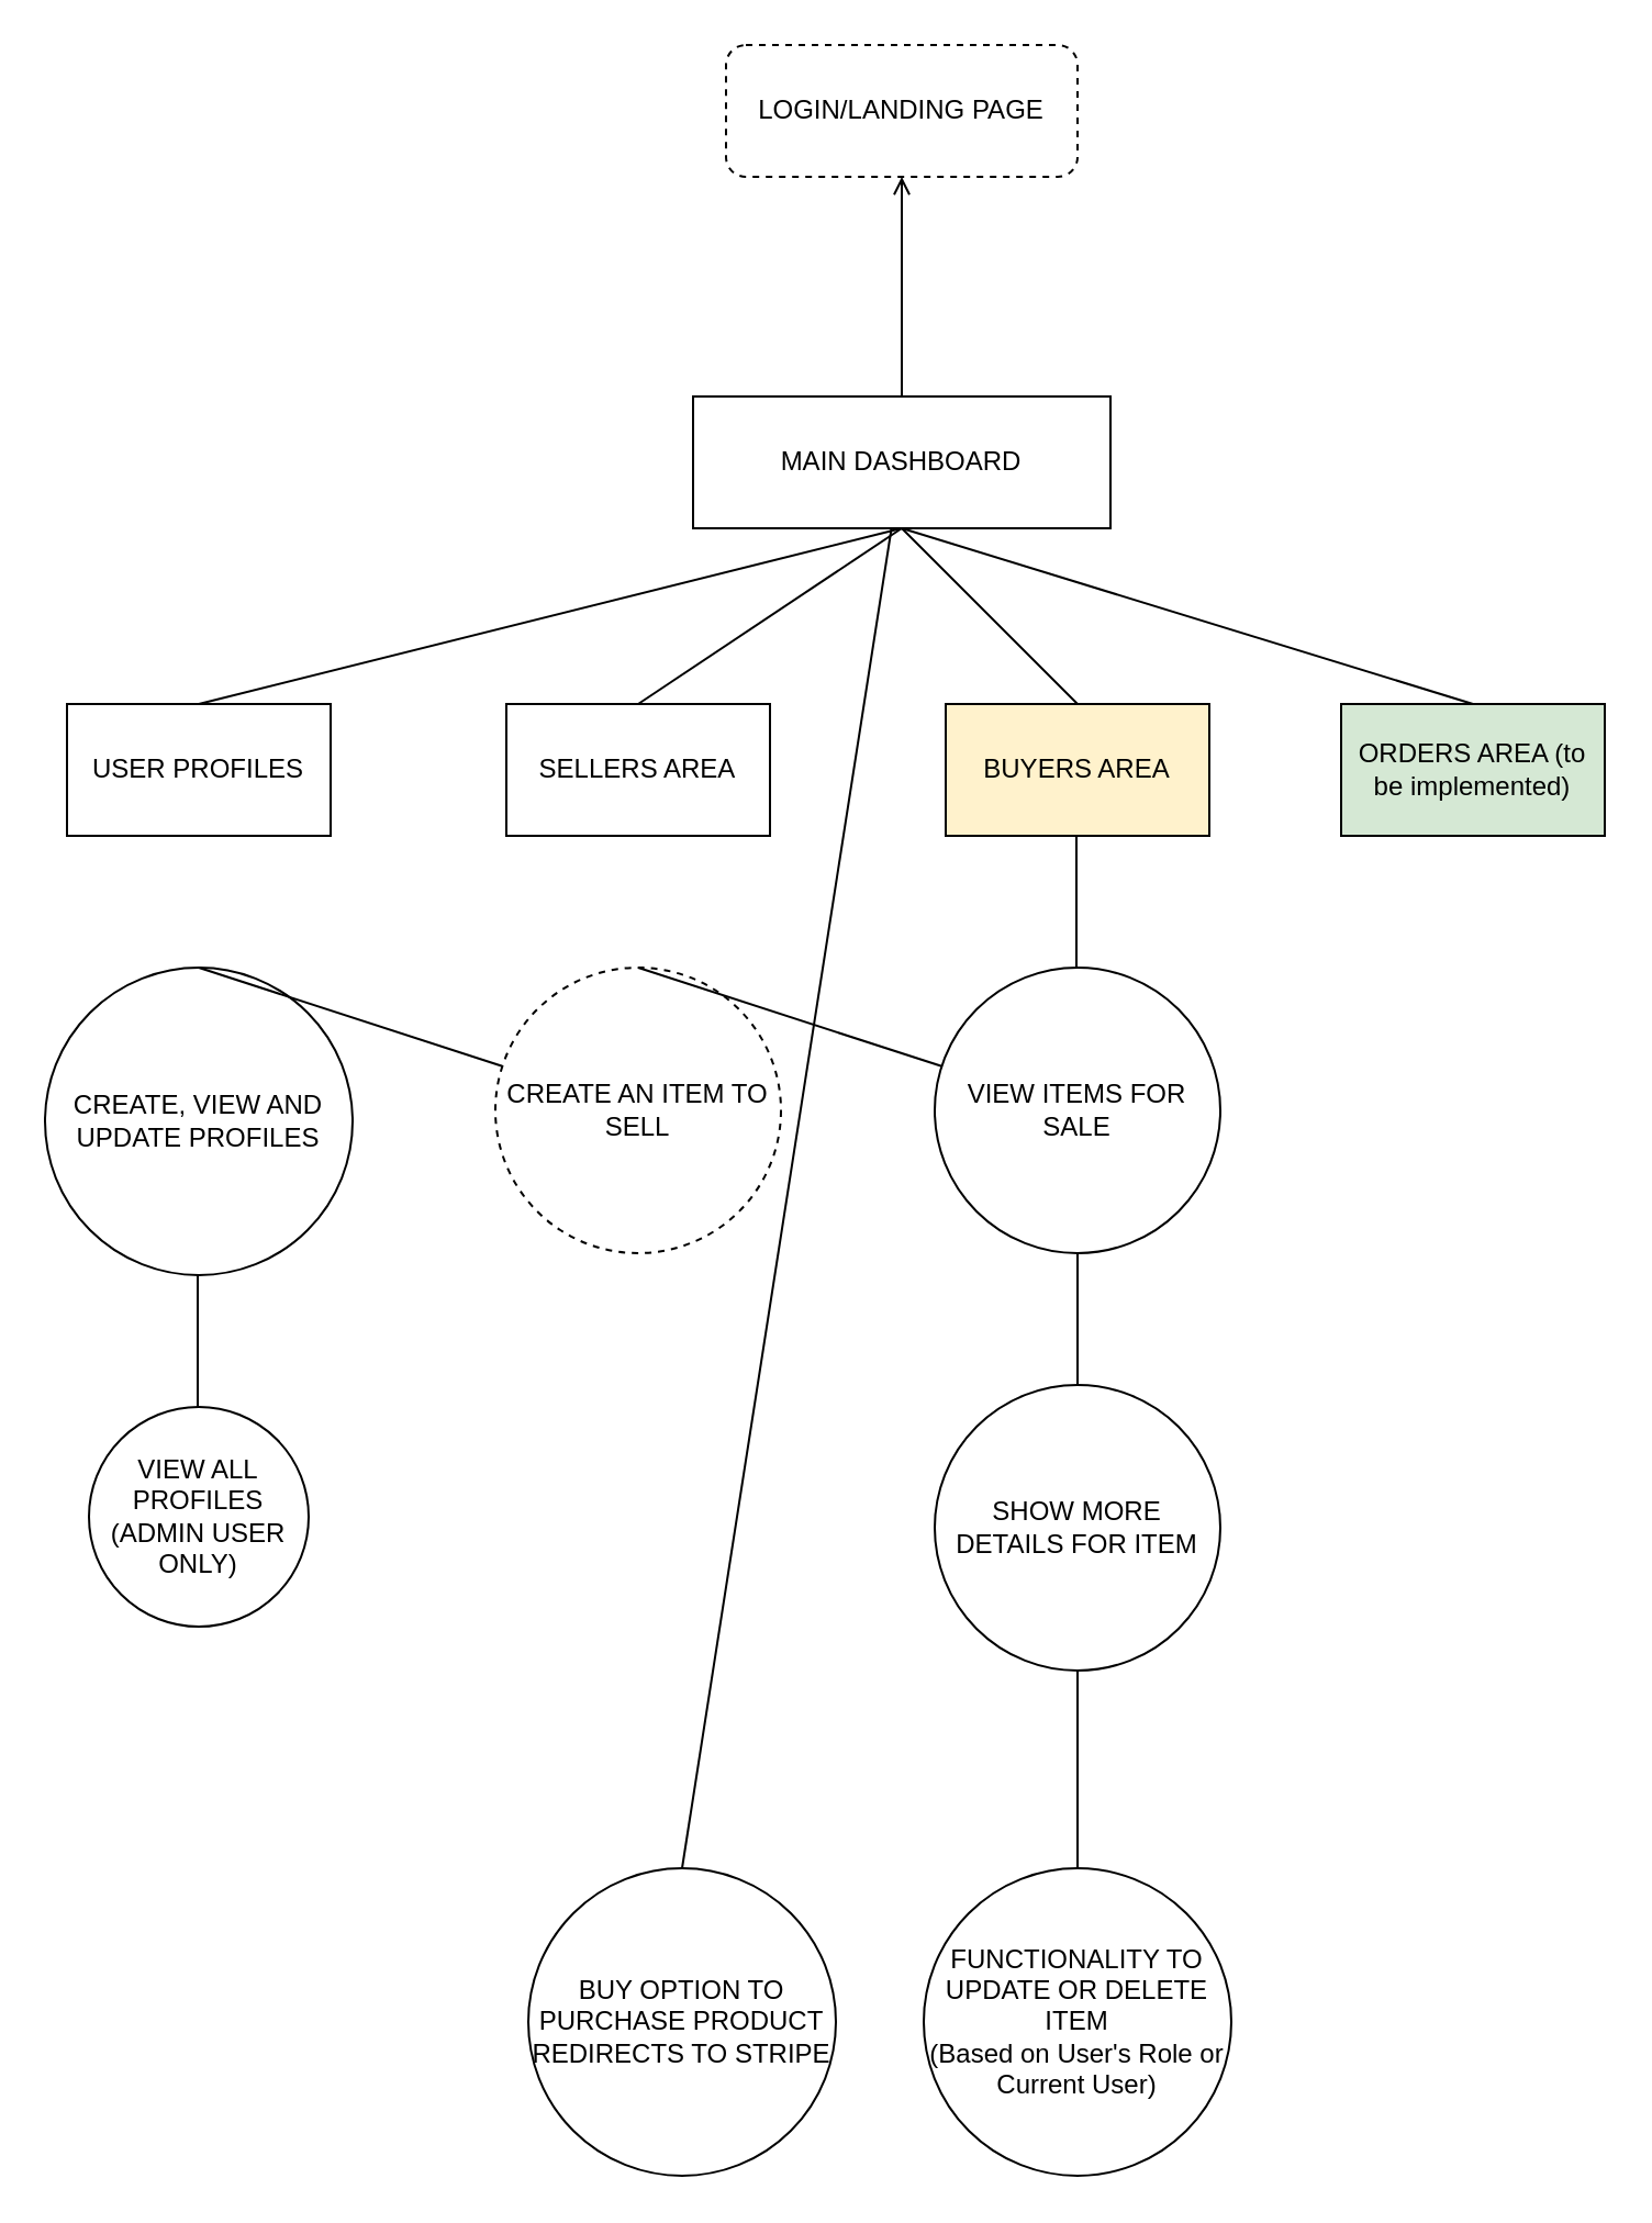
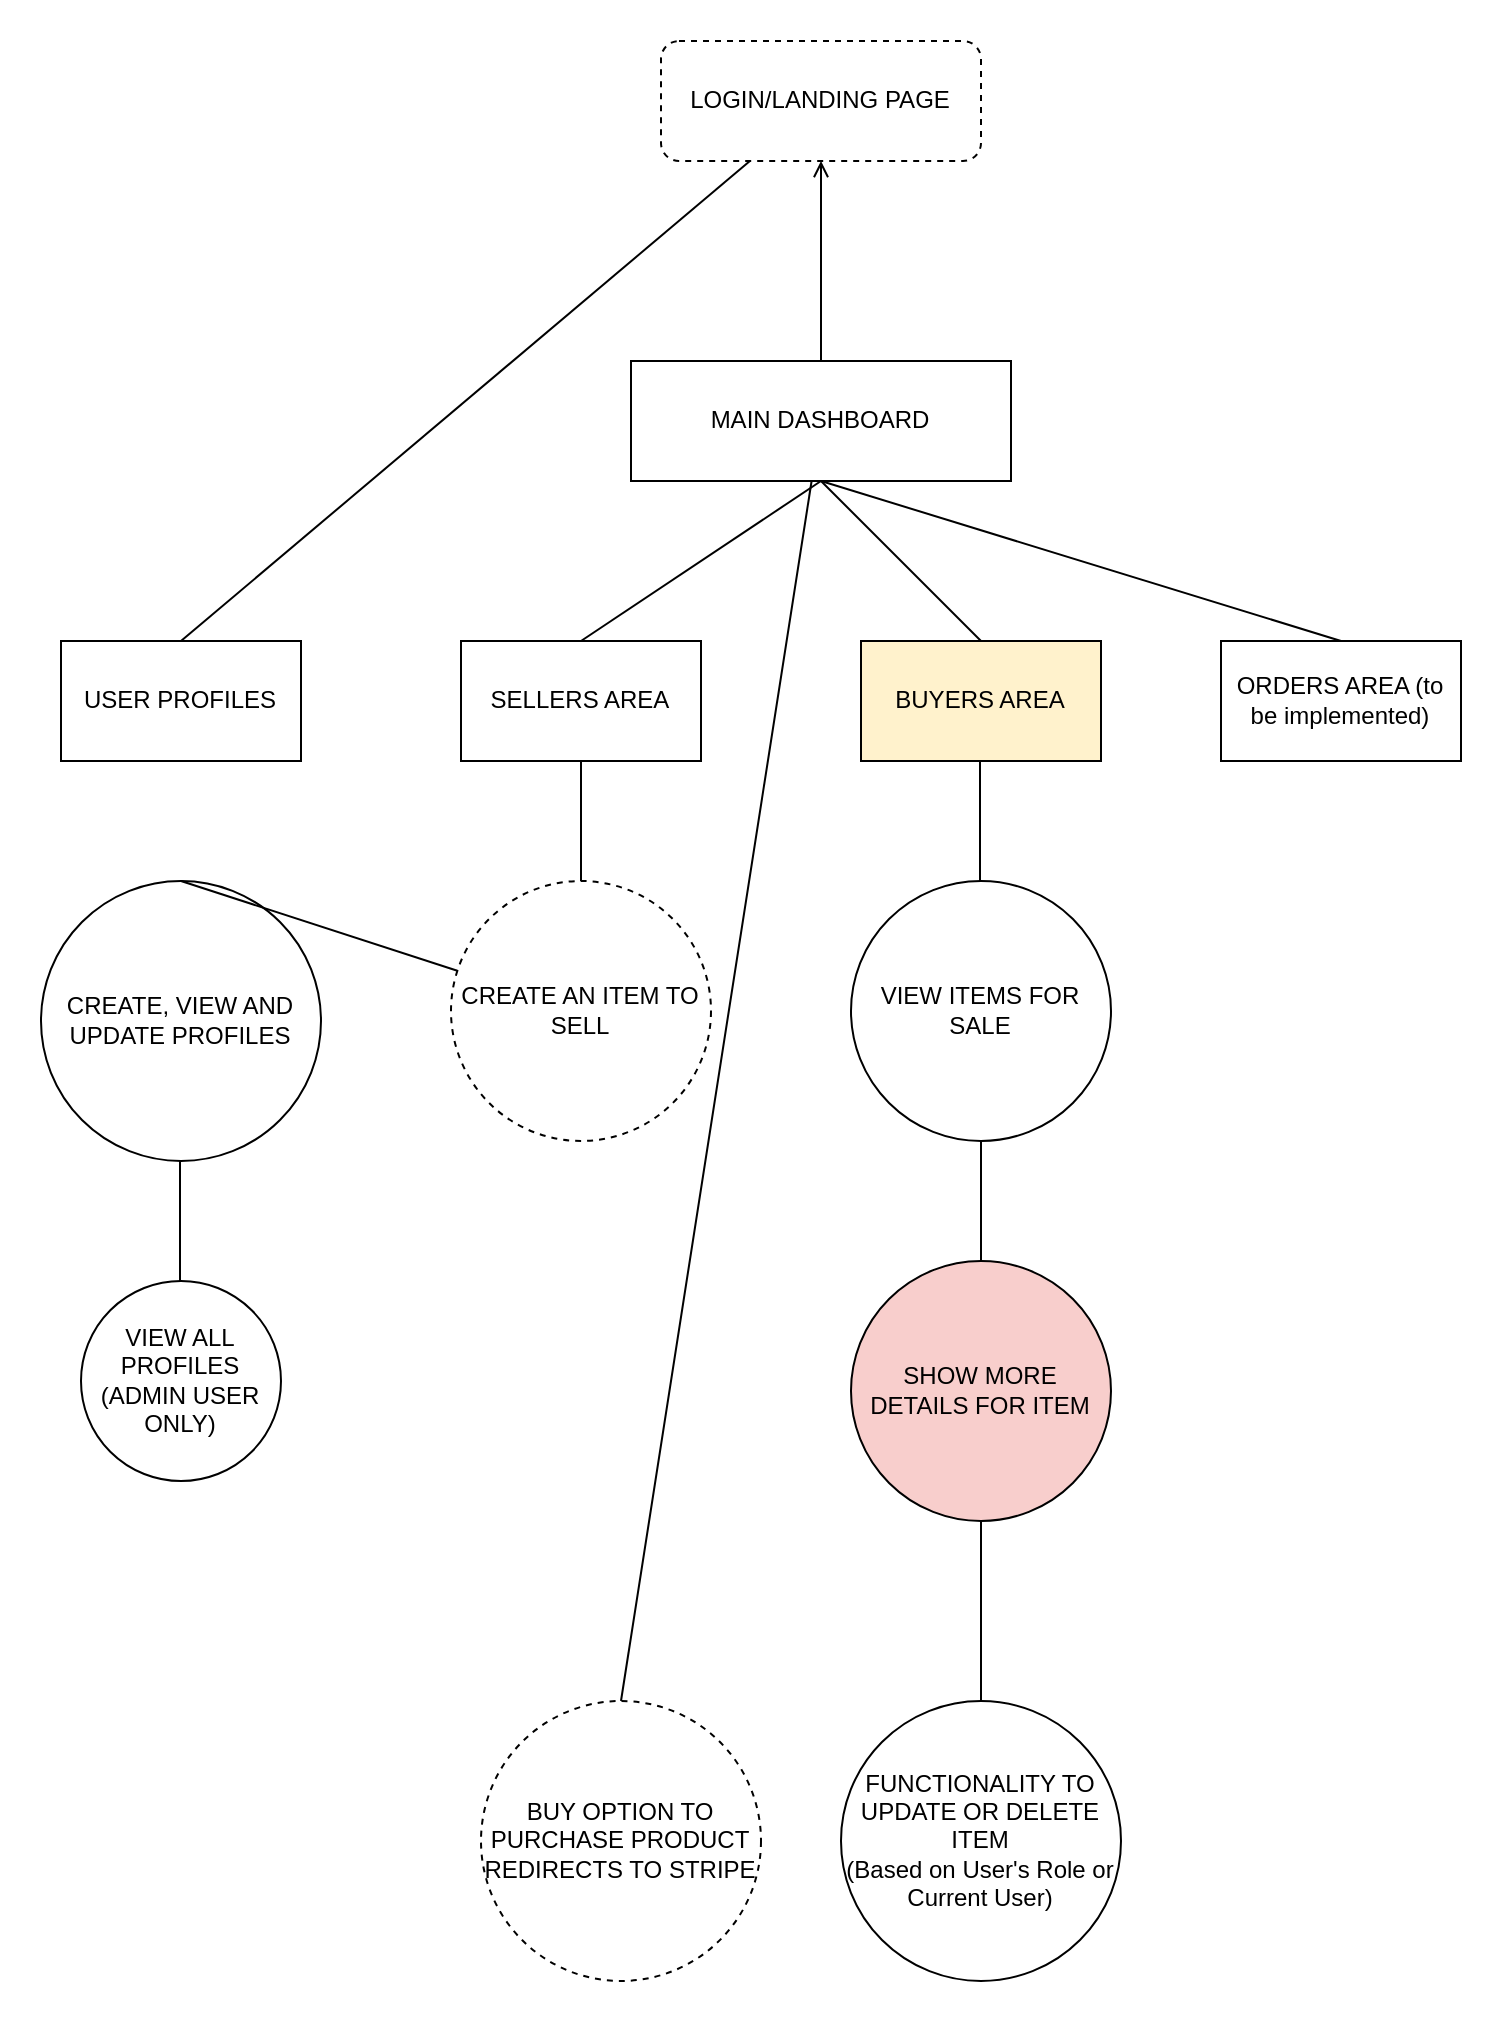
  <mxCell id="0" />
  <mxCell id="1" parent="0" />
  <mxCell id="2" value="MAIN DASHBOARD" style="rounded=0;whiteSpace=wrap;html=1;" vertex="1" parent="1"><mxGeometry x="315" y="180" width="190" height="60" as="geometry" /></mxCell>
  <mxCell id="3" value="LOGIN/LANDING PAGE" style="rounded=1;whiteSpace=wrap;html=1;dashed=1;" vertex="1" parent="1"><mxGeometry x="330" y="20" width="160" height="60" as="geometry" /></mxCell>
  <mxCell id="4" value="" style="endArrow=open;html=1;exitX=0.5;exitY=0;exitDx=0;exitDy=0;entryX=0.5;entryY=1;entryDx=0;entryDy=0;" edge="1" parent="1" source="2" target="3"><mxGeometry width="50" height="50" relative="1" as="geometry"><mxPoint x="390" y="130" as="sourcePoint" /><mxPoint x="440" y="80" as="targetPoint" /></mxGeometry></mxCell>
  <mxCell id="5" value="USER PROFILES" style="rounded=0;whiteSpace=wrap;html=1;" vertex="1" parent="1"><mxGeometry x="30" y="320" width="120" height="60" as="geometry" /></mxCell>
  <mxCell id="6" value="SELLERS AREA" style="rounded=0;whiteSpace=wrap;html=1;" vertex="1" parent="1"><mxGeometry x="230" y="320" width="120" height="60" as="geometry" /></mxCell>
  <mxCell id="7" value="BUYERS AREA" style="rounded=0;whiteSpace=wrap;html=1;fillColor=#fff2cc;" vertex="1" parent="1"><mxGeometry x="430" y="320" width="120" height="60" as="geometry" /></mxCell>
- <mxCell id="8" value="" style="endArrow=none;html=1;entryX=0.5;entryY=1;entryDx=0;entryDy=0;exitX=0.5;exitY=0;exitDx=0;exitDy=0;" edge="1" parent="1" source="5" target="2"><mxGeometry width="50" height="50" relative="1" as="geometry"><mxPoint x="380" y="300" as="sourcePoint" /><mxPoint x="430" y="250" as="targetPoint" /></mxGeometry></mxCell>
+ <mxCell id="8" value="" style="endArrow=none;html=1;exitX=0.5;exitY=0;exitDx=0;exitDy=0;" edge="1" parent="1" source="5" target="3"><mxGeometry width="50" height="50" relative="1" as="geometry"><mxPoint x="380" y="300" as="sourcePoint" /><mxPoint x="430" y="250" as="targetPoint" /></mxGeometry></mxCell>
  <mxCell id="9" value="" style="endArrow=none;html=1;exitX=0.5;exitY=0;exitDx=0;exitDy=0;" edge="1" parent="1" source="6"><mxGeometry width="50" height="50" relative="1" as="geometry"><mxPoint x="100" y="330" as="sourcePoint" /><mxPoint x="410" y="240" as="targetPoint" /></mxGeometry></mxCell>
  <mxCell id="10" value="" style="endArrow=none;html=1;exitX=0.5;exitY=0;exitDx=0;exitDy=0;" edge="1" parent="1" source="7"><mxGeometry width="50" height="50" relative="1" as="geometry"><mxPoint x="300" y="330" as="sourcePoint" /><mxPoint x="410" y="240" as="targetPoint" /></mxGeometry></mxCell>
  <mxCell id="11" value="" style="endArrow=none;html=1;entryX=0.5;entryY=1;entryDx=0;entryDy=0;" edge="1" parent="1" target="2"><mxGeometry width="50" height="50" relative="1" as="geometry"><mxPoint x="670" y="320" as="sourcePoint" /><mxPoint x="650" y="250" as="targetPoint" /></mxGeometry></mxCell>
- <mxCell id="12" value="ORDERS AREA (to be implemented)" style="rounded=0;whiteSpace=wrap;html=1;fillColor=#d5e8d4;" vertex="1" parent="1"><mxGeometry x="610" y="320" width="120" height="60" as="geometry" /></mxCell>
+ <mxCell id="12" value="ORDERS AREA (to be implemented)" style="rounded=0;whiteSpace=wrap;html=1;" vertex="1" parent="1"><mxGeometry x="610" y="320" width="120" height="60" as="geometry" /></mxCell>
  <mxCell id="13" value="CREATE, VIEW AND UPDATE PROFILES" style="ellipse;whiteSpace=wrap;html=1;aspect=fixed;" vertex="1" parent="1"><mxGeometry x="20" y="440" width="140" height="140" as="geometry" /></mxCell>
  <mxCell id="14" value="VIEW ALL PROFILES (ADMIN USER ONLY)" style="ellipse;whiteSpace=wrap;html=1;aspect=fixed;" vertex="1" parent="1"><mxGeometry x="40" y="640" width="100" height="100" as="geometry" /></mxCell>
  <mxCell id="15" value="" style="endArrow=none;html=1;exitX=0.5;exitY=0;exitDx=0;exitDy=0;" edge="1" parent="1" source="13" target="17"><mxGeometry width="50" height="50" relative="1" as="geometry"><mxPoint x="0" y="430" as="sourcePoint" /><mxPoint x="50" y="380" as="targetPoint" /></mxGeometry></mxCell>
  <mxCell id="16" value="" style="endArrow=none;html=1;entryX=0.5;entryY=1;entryDx=0;entryDy=0;exitX=0.5;exitY=0;exitDx=0;exitDy=0;" edge="1" parent="1"><mxGeometry width="50" height="50" relative="1" as="geometry"><mxPoint x="89.5" y="640" as="sourcePoint" /><mxPoint x="89.5" y="580" as="targetPoint" /></mxGeometry></mxCell>
  <mxCell id="17" value="CREATE AN ITEM TO SELL" style="ellipse;whiteSpace=wrap;html=1;aspect=fixed;dashed=1;" vertex="1" parent="1"><mxGeometry x="225" y="440" width="130" height="130" as="geometry" /></mxCell>
  <mxCell id="18" value="VIEW ITEMS FOR SALE" style="ellipse;whiteSpace=wrap;html=1;aspect=fixed;" vertex="1" parent="1"><mxGeometry x="425" y="440" width="130" height="130" as="geometry" /></mxCell>
- <mxCell id="19" value="SHOW MORE DETAILS FOR ITEM" style="ellipse;whiteSpace=wrap;html=1;aspect=fixed;" vertex="1" parent="1"><mxGeometry x="425" y="630" width="130" height="130" as="geometry" /></mxCell>
+ <mxCell id="19" value="SHOW MORE DETAILS FOR ITEM" style="ellipse;whiteSpace=wrap;html=1;aspect=fixed;fillColor=#f8cecc;" vertex="1" parent="1"><mxGeometry x="425" y="630" width="130" height="130" as="geometry" /></mxCell>
  <mxCell id="20" value="" style="endArrow=none;html=1;exitX=0.5;exitY=0;exitDx=0;exitDy=0;" edge="1" parent="1"><mxGeometry width="50" height="50" relative="1" as="geometry"><mxPoint x="489.5" y="440" as="sourcePoint" /><mxPoint x="489.5" y="380" as="targetPoint" /></mxGeometry></mxCell>
  <mxCell id="21" value="" style="endArrow=none;html=1;" edge="1" parent="1" source="18"><mxGeometry width="50" height="50" relative="1" as="geometry"><mxPoint x="490" y="620" as="sourcePoint" /><mxPoint x="490" y="630" as="targetPoint" /></mxGeometry></mxCell>
  <mxCell id="22" value="FUNCTIONALITY TO UPDATE OR DELETE ITEM &lt;br&gt;(Based on User's Role or Current User)" style="ellipse;whiteSpace=wrap;html=1;aspect=fixed;align=center;" vertex="1" parent="1"><mxGeometry x="420" y="850" width="140" height="140" as="geometry" /></mxCell>
  <mxCell id="23" value="" style="endArrow=none;html=1;exitX=0.5;exitY=0;exitDx=0;exitDy=0;" edge="1" parent="1" source="22"><mxGeometry width="50" height="50" relative="1" as="geometry"><mxPoint x="440" y="810" as="sourcePoint" /><mxPoint x="490" y="760" as="targetPoint" /></mxGeometry></mxCell>
- <mxCell id="24" value="" style="endArrow=none;html=1;exitX=0.5;exitY=0;exitDx=0;exitDy=0;" edge="1" parent="1" source="17" target="18"><mxGeometry width="50" height="50" relative="1" as="geometry"><mxPoint x="340" y="450" as="sourcePoint" /><mxPoint x="390" y="400" as="targetPoint" /></mxGeometry></mxCell>
- <mxCell id="25" value="BUY OPTION TO PURCHASE PRODUCT&lt;br&gt;REDIRECTS TO STRIPE&lt;br&gt;" style="ellipse;whiteSpace=wrap;html=1;aspect=fixed;align=center;" vertex="1" parent="1"><mxGeometry x="240" y="850" width="140" height="140" as="geometry" /></mxCell>
+ <mxCell id="24" value="" style="endArrow=none;html=1;entryX=0.5;entryY=1;entryDx=0;entryDy=0;exitX=0.5;exitY=0;exitDx=0;exitDy=0;" edge="1" parent="1" source="17" target="6"><mxGeometry width="50" height="50" relative="1" as="geometry"><mxPoint x="340" y="450" as="sourcePoint" /><mxPoint x="390" y="400" as="targetPoint" /></mxGeometry></mxCell>
+ <mxCell id="25" value="BUY OPTION TO PURCHASE PRODUCT&lt;br&gt;REDIRECTS TO STRIPE&lt;br&gt;" style="ellipse;whiteSpace=wrap;html=1;aspect=fixed;align=center;dashed=1;" vertex="1" parent="1"><mxGeometry x="240" y="850" width="140" height="140" as="geometry" /></mxCell>
  <mxCell id="26" value="" style="endArrow=none;html=1;exitX=0.5;exitY=0;exitDx=0;exitDy=0;" edge="1" parent="1" source="25" target="2"><mxGeometry width="50" height="50" relative="1" as="geometry"><mxPoint x="500" y="860" as="sourcePoint" /><mxPoint x="500" y="770" as="targetPoint" /></mxGeometry></mxCell>
